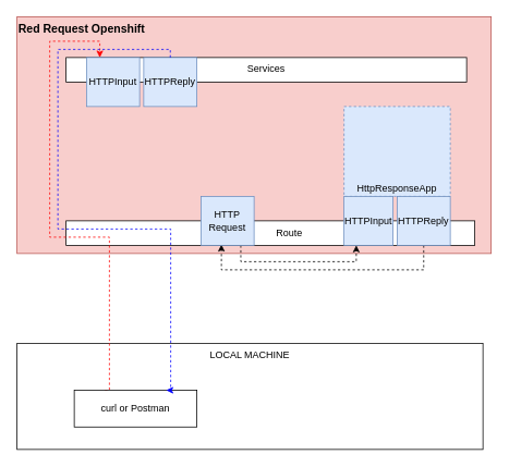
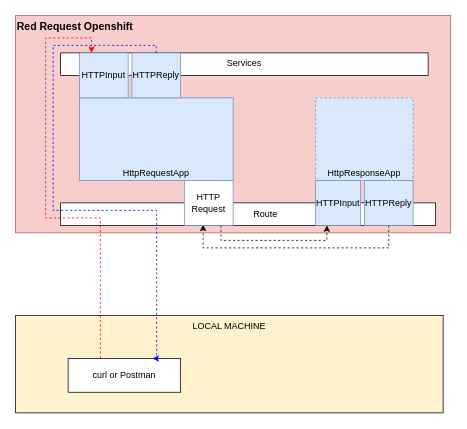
  <mxCell id="0" />
  <mxCell id="1" parent="0" />
- <mxCell id="2" value="LOCAL MACHINE&lt;br&gt;" style="rounded=0;whiteSpace=wrap;html=1;verticalAlign=top;" parent="1" vertex="1"><mxGeometry x="20" y="420" width="570" height="130" as="geometry" /></mxCell>
+ <mxCell id="2" value="LOCAL MACHINE&lt;br&gt;" style="rounded=0;whiteSpace=wrap;html=1;verticalAlign=top;fillColor=#fff2cc;" parent="1" vertex="1"><mxGeometry x="20" y="420" width="570" height="130" as="geometry" /></mxCell>
  <mxCell id="3" value="&lt;font style=&quot;font-size: 14px&quot;&gt;&lt;b&gt;Red Request Openshift&lt;/b&gt;&lt;/font&gt;" style="rounded=0;whiteSpace=wrap;html=1;fillColor=#f8cecc;strokeColor=#b85450;verticalAlign=top;align=left;" parent="1" vertex="1"><mxGeometry x="20" y="20" width="580" height="290" as="geometry" /></mxCell>
  <mxCell id="4" value="&amp;nbsp; &amp;nbsp; &amp;nbsp; &amp;nbsp; &amp;nbsp; &amp;nbsp; &amp;nbsp; Route" style="rounded=0;whiteSpace=wrap;html=1;align=center;" parent="1" vertex="1"><mxGeometry x="80" y="270" width="500" height="30" as="geometry" /></mxCell>
  <mxCell id="5" value="Services" style="rounded=0;whiteSpace=wrap;html=1;verticalAlign=top;" parent="1" vertex="1"><mxGeometry x="80" y="70" width="490" height="30" as="geometry" /></mxCell>
+ <mxCell id="6" value="HttpRequestApp" style="rounded=0;whiteSpace=wrap;html=1;verticalAlign=bottom;fillColor=#dae8fc;strokeColor=#6c8ebf;" parent="1" vertex="1"><mxGeometry x="105" y="130" width="205" height="110" as="geometry" /></mxCell>
  <mxCell id="7" value="HTTPInput" style="rounded=0;whiteSpace=wrap;html=1;fillColor=#dae8fc;strokeColor=#6c8ebf;" parent="1" vertex="1"><mxGeometry x="105" y="70" width="65" height="60" as="geometry" /></mxCell>
  <mxCell id="8" value="HTTPReply" style="rounded=0;whiteSpace=wrap;html=1;fillColor=#dae8fc;strokeColor=#6c8ebf;" parent="1" vertex="1"><mxGeometry x="175" y="70" width="65" height="60" as="geometry" /></mxCell>
  <mxCell id="9" style="edgeStyle=orthogonalEdgeStyle;rounded=0;orthogonalLoop=1;jettySize=auto;html=1;exitX=0.25;exitY=0;exitDx=0;exitDy=0;entryX=0.25;entryY=0;entryDx=0;entryDy=0;dashed=1;strokeColor=#FF0000;" parent="1" source="10" target="7" edge="1"><mxGeometry relative="1" as="geometry"><Array as="points"><mxPoint x="133" y="290" /><mxPoint x="60" y="290" /><mxPoint x="60" y="50" /><mxPoint x="121" y="50" /></Array></mxGeometry></mxCell>
  <mxCell id="10" value="curl or Postman" style="rounded=0;whiteSpace=wrap;html=1;" parent="1" vertex="1"><mxGeometry x="90" y="477.5" width="150" height="45" as="geometry" /></mxCell>
  <mxCell id="11" value="HttpResponseApp" style="rounded=0;whiteSpace=wrap;html=1;verticalAlign=bottom;fillColor=#dae8fc;strokeColor=#6c8ebf;dashed=1;" parent="1" vertex="1"><mxGeometry x="420" y="130" width="130" height="110" as="geometry" /></mxCell>
  <mxCell id="12" value="HTTPInput" style="rounded=0;whiteSpace=wrap;html=1;fillColor=#dae8fc;strokeColor=#6c8ebf;" parent="1" vertex="1"><mxGeometry x="420" y="240" width="60" height="60" as="geometry" /></mxCell>
  <mxCell id="13" style="edgeStyle=orthogonalEdgeStyle;rounded=0;orthogonalLoop=1;jettySize=auto;html=1;exitX=0.5;exitY=1;exitDx=0;exitDy=0;entryX=0.385;entryY=0.983;entryDx=0;entryDy=0;entryPerimeter=0;dashed=1;" parent="1" source="14" target="16" edge="1"><mxGeometry relative="1" as="geometry"><Array as="points"><mxPoint x="518" y="330" /><mxPoint x="270" y="330" /></Array></mxGeometry></mxCell>
  <mxCell id="14" value="HTTPReply" style="rounded=0;whiteSpace=wrap;html=1;fillColor=#dae8fc;strokeColor=#6c8ebf;" parent="1" vertex="1"><mxGeometry x="485" y="240" width="65" height="60" as="geometry" /></mxCell>
  <mxCell id="15" style="edgeStyle=orthogonalEdgeStyle;rounded=0;orthogonalLoop=1;jettySize=auto;html=1;exitX=0.75;exitY=1;exitDx=0;exitDy=0;entryX=0.25;entryY=1;entryDx=0;entryDy=0;dashed=1;" parent="1" source="16" target="12" edge="1"><mxGeometry relative="1" as="geometry" /></mxCell>
- <mxCell id="16" value="HTTP&lt;br&gt;Request" style="rounded=0;whiteSpace=wrap;html=1;fillColor=#dae8fc;strokeColor=#6c8ebf;" parent="1" vertex="1"><mxGeometry x="245" y="240" width="65" height="60" as="geometry" /></mxCell>
+ <mxCell id="16" value="HTTP&lt;br&gt;Request" style="rounded=0;whiteSpace=wrap;html=1;fillColor=#ffffff;strokeColor=#6c8ebf;" parent="1" vertex="1"><mxGeometry x="245" y="240" width="65" height="60" as="geometry" /></mxCell>
  <mxCell id="17" style="edgeStyle=orthogonalEdgeStyle;rounded=0;orthogonalLoop=1;jettySize=auto;html=1;exitX=0.5;exitY=0;exitDx=0;exitDy=0;fontSize=12;entryX=0.75;entryY=0;entryDx=0;entryDy=0;dashed=1;strokeColor=#0000FF;" parent="1" source="8" target="10" edge="1"><mxGeometry relative="1" as="geometry"><mxPoint x="240" y="383" as="targetPoint" /><Array as="points"><mxPoint x="208" y="60" /><mxPoint x="70" y="60" /><mxPoint x="70" y="280" /><mxPoint x="208" y="280" /></Array></mxGeometry></mxCell>
